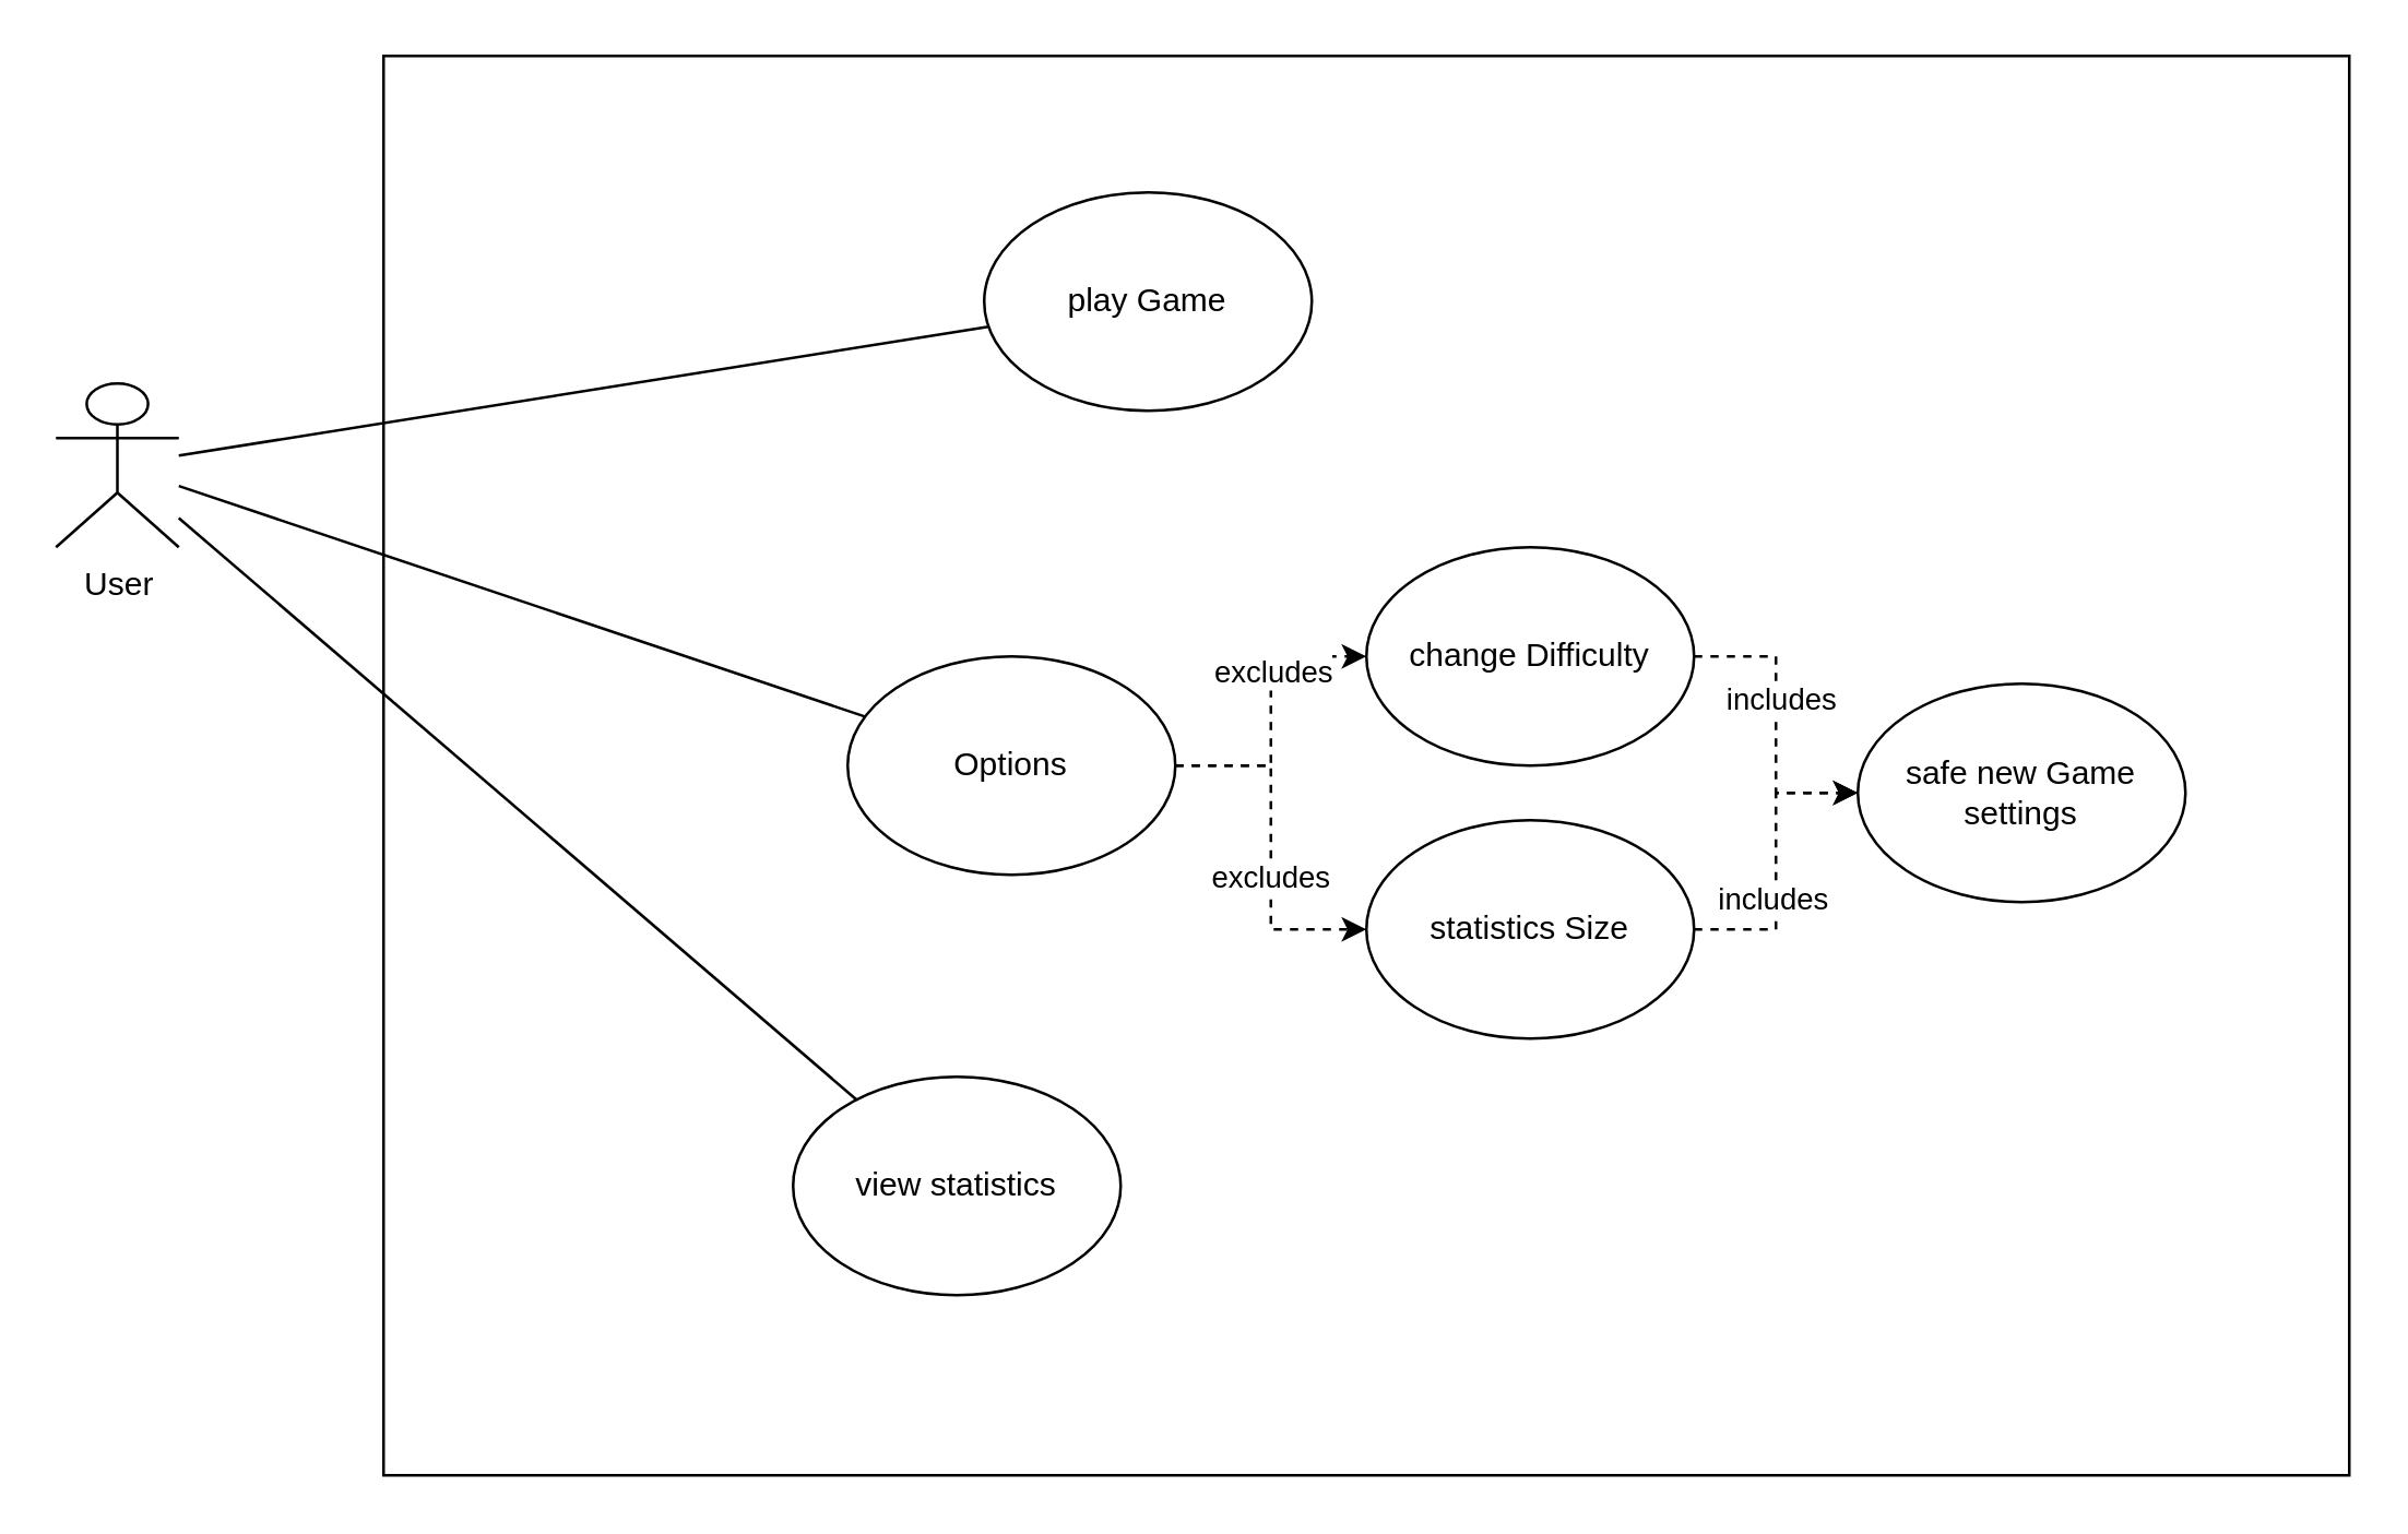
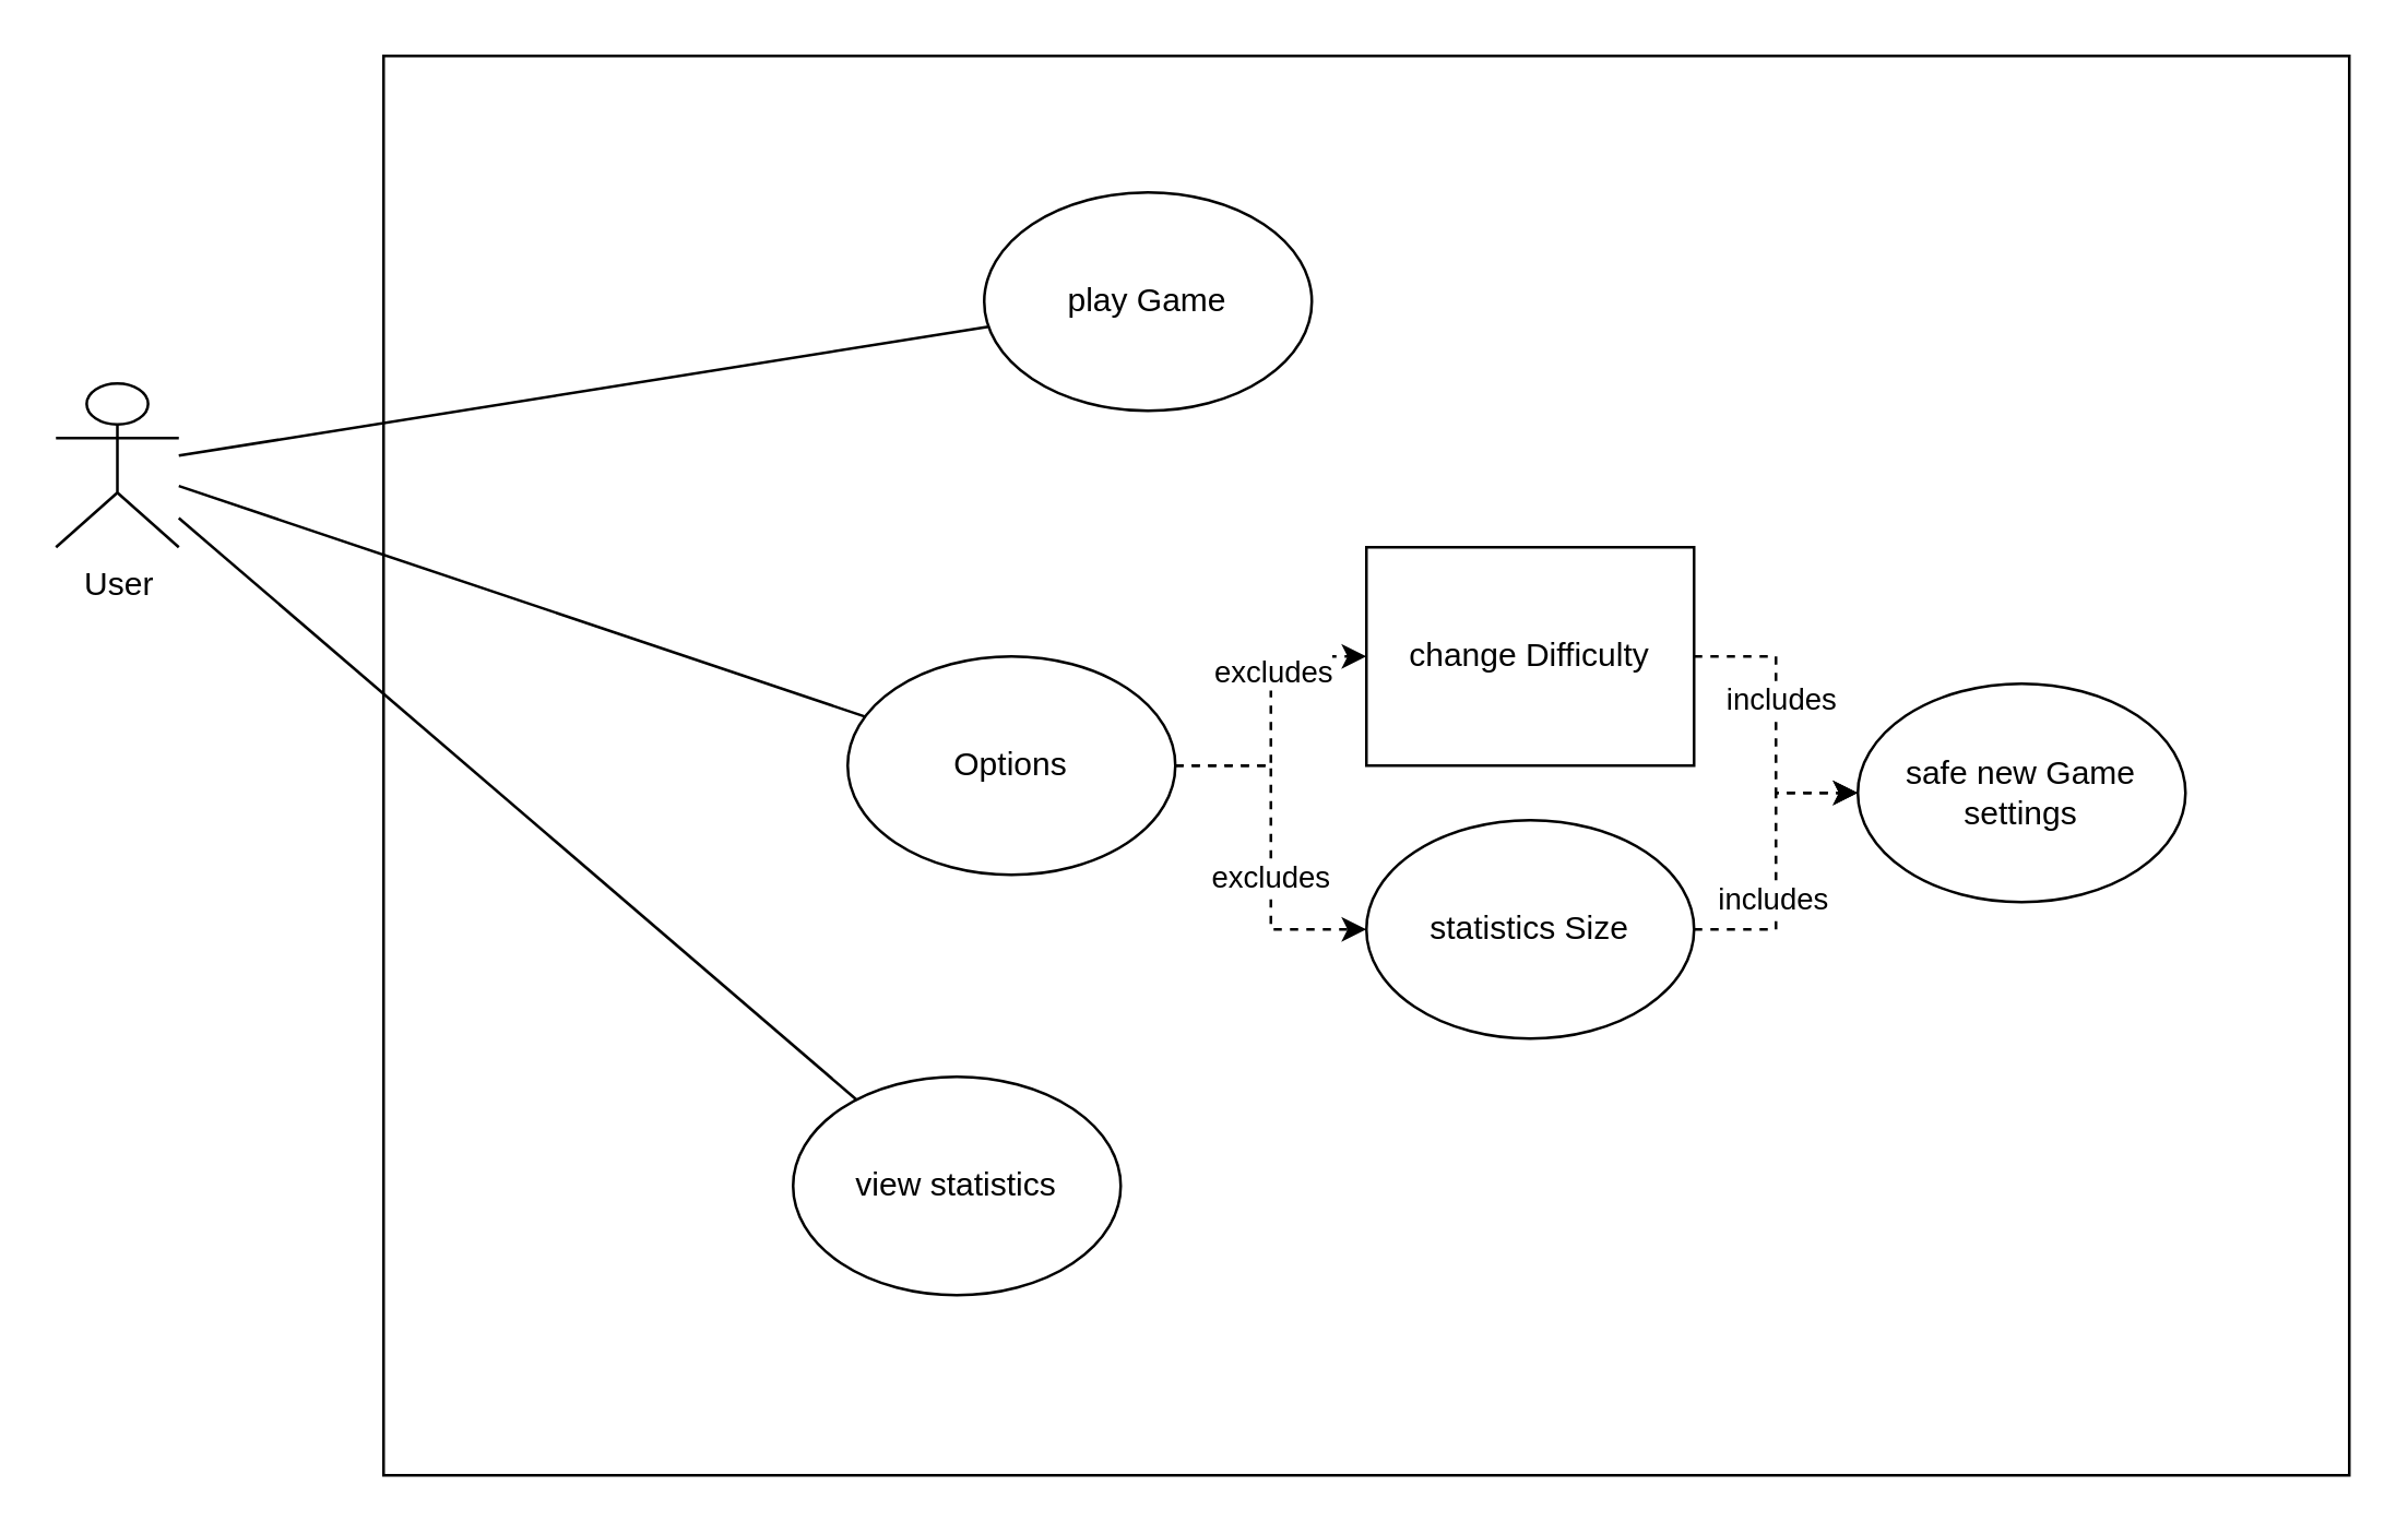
  <mxCell id="0" />
  <mxCell id="1" parent="0" />
  <mxCell id="2" value="" style="rounded=0;whiteSpace=wrap;html=1;" parent="1" vertex="1"><mxGeometry x="140" y="20" width="720" height="520" as="geometry" /></mxCell>
  <mxCell id="3" value="User" style="shape=umlActor;verticalLabelPosition=bottom;verticalAlign=top;html=1;outlineConnect=0;" parent="1" vertex="1"><mxGeometry x="20" y="140" width="45" height="60" as="geometry" /></mxCell>
  <mxCell id="4" value="play Game" style="ellipse;whiteSpace=wrap;html=1;" parent="1" vertex="1"><mxGeometry x="360" y="70" width="120" height="80" as="geometry" /></mxCell>
  <mxCell id="5" style="edgeStyle=orthogonalEdgeStyle;rounded=0;orthogonalLoop=1;jettySize=auto;html=1;dashed=1;" parent="1" source="9" target="12" edge="1"><mxGeometry relative="1" as="geometry" /></mxCell>
  <mxCell id="6" value="excludes" style="edgeLabel;html=1;align=center;verticalAlign=middle;resizable=0;points=[];" parent="5" vertex="1" connectable="0"><mxGeometry x="0.276" relative="1" as="geometry"><mxPoint as="offset" /></mxGeometry></mxCell>
  <mxCell id="7" style="edgeStyle=orthogonalEdgeStyle;rounded=0;orthogonalLoop=1;jettySize=auto;html=1;dashed=1;" parent="1" source="9" target="15" edge="1"><mxGeometry relative="1" as="geometry" /></mxCell>
  <mxCell id="8" value="excludes" style="edgeLabel;html=1;align=center;verticalAlign=middle;resizable=0;points=[];" parent="7" vertex="1" connectable="0"><mxGeometry x="0.151" y="-1" relative="1" as="geometry"><mxPoint as="offset" /></mxGeometry></mxCell>
  <mxCell id="9" value="Options" style="ellipse;whiteSpace=wrap;html=1;" parent="1" vertex="1"><mxGeometry x="310" y="240" width="120" height="80" as="geometry" /></mxCell>
  <mxCell id="10" style="edgeStyle=orthogonalEdgeStyle;rounded=0;orthogonalLoop=1;jettySize=auto;html=1;dashed=1;" parent="1" source="12" target="18" edge="1"><mxGeometry relative="1" as="geometry" /></mxCell>
  <mxCell id="11" value="includes" style="edgeLabel;html=1;align=center;verticalAlign=middle;resizable=0;points=[];" parent="10" vertex="1" connectable="0"><mxGeometry x="-0.174" y="1" relative="1" as="geometry"><mxPoint as="offset" /></mxGeometry></mxCell>
- <mxCell id="12" value="change Difficulty" style="ellipse;whiteSpace=wrap;html=1;" parent="1" vertex="1"><mxGeometry x="500" y="200" width="120" height="80" as="geometry" /></mxCell>
+ <mxCell id="12" value="change Difficulty" style="whiteSpace=wrap;html=1;rounded=0;" parent="1" vertex="1"><mxGeometry x="500" y="200" width="120" height="80" as="geometry" /></mxCell>
  <mxCell id="13" style="edgeStyle=orthogonalEdgeStyle;rounded=0;orthogonalLoop=1;jettySize=auto;html=1;dashed=1;" parent="1" source="15" target="18" edge="1"><mxGeometry relative="1" as="geometry" /></mxCell>
  <mxCell id="14" value="includes" style="edgeLabel;html=1;align=center;verticalAlign=middle;resizable=0;points=[];" parent="13" vertex="1" connectable="0"><mxGeometry x="-0.244" y="2" relative="1" as="geometry"><mxPoint as="offset" /></mxGeometry></mxCell>
  <mxCell id="15" value="statistics Size" style="ellipse;whiteSpace=wrap;html=1;" parent="1" vertex="1"><mxGeometry x="500" y="300" width="120" height="80" as="geometry" /></mxCell>
  <mxCell id="16" value="" style="endArrow=none;html=1;rounded=0;" parent="1" source="9" target="3" edge="1"><mxGeometry width="50" height="50" relative="1" as="geometry"><mxPoint x="390" y="270" as="sourcePoint" /><mxPoint x="440" y="220" as="targetPoint" /></mxGeometry></mxCell>
  <mxCell id="17" value="" style="endArrow=none;html=1;rounded=0;" parent="1" source="4" target="3" edge="1"><mxGeometry width="50" height="50" relative="1" as="geometry"><mxPoint x="326.167" y="227.406" as="sourcePoint" /><mxPoint x="60" y="139.995" as="targetPoint" /></mxGeometry></mxCell>
  <mxCell id="18" value="safe new Game settings" style="ellipse;whiteSpace=wrap;html=1;" parent="1" vertex="1"><mxGeometry x="680" y="250" width="120" height="80" as="geometry" /></mxCell>
  <mxCell id="19" value="view statistics" style="ellipse;whiteSpace=wrap;html=1;" vertex="1" parent="1"><mxGeometry x="290" y="394" width="120" height="80" as="geometry" /></mxCell>
  <mxCell id="20" value="" style="endArrow=none;html=1;" edge="1" parent="1" source="3" target="19"><mxGeometry width="50" height="50" relative="1" as="geometry"><mxPoint x="480" y="510" as="sourcePoint" /><mxPoint x="530" y="460" as="targetPoint" /></mxGeometry></mxCell>
